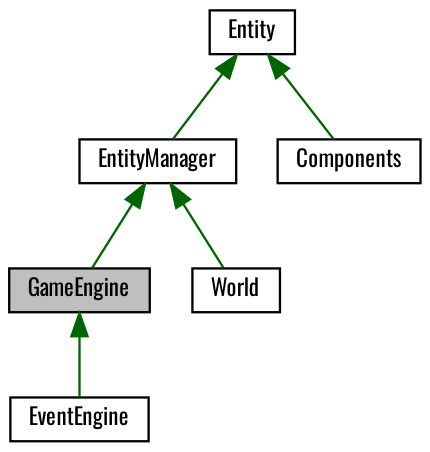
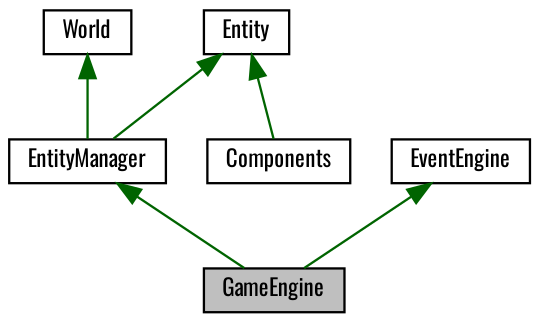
  digraph {
    fontname=Oswald
    node [color=black fillcolor=white fontname=Oswald fontsize=10 shape=record style=filled]
    edge [color=darkgreen dir=back fontname=Oswald fontsize=10 labelfontname=Helvetica labelfontsize=10 style=solid]
    n1 [fillcolor=grey75 fontcolor=black height=0.2 label=GameEngine width=0.4]
    n2 [height=0.2 label=World width=0.4]
    n3 [height=0.2 label=EntityManager width=0.4]
    n4 [height=0.2 label=Entity width=0.4]
    n5 [height=0.2 label=Components width=0.4]
    n6 [height=0.2 label=EventEngine width=0.4]
    n3 -> n1
-   n3 -> n2
+   n2 -> n3
    n4 -> n3
    n4 -> n5
-   n1 -> n6
+   n6 -> n1
  }
